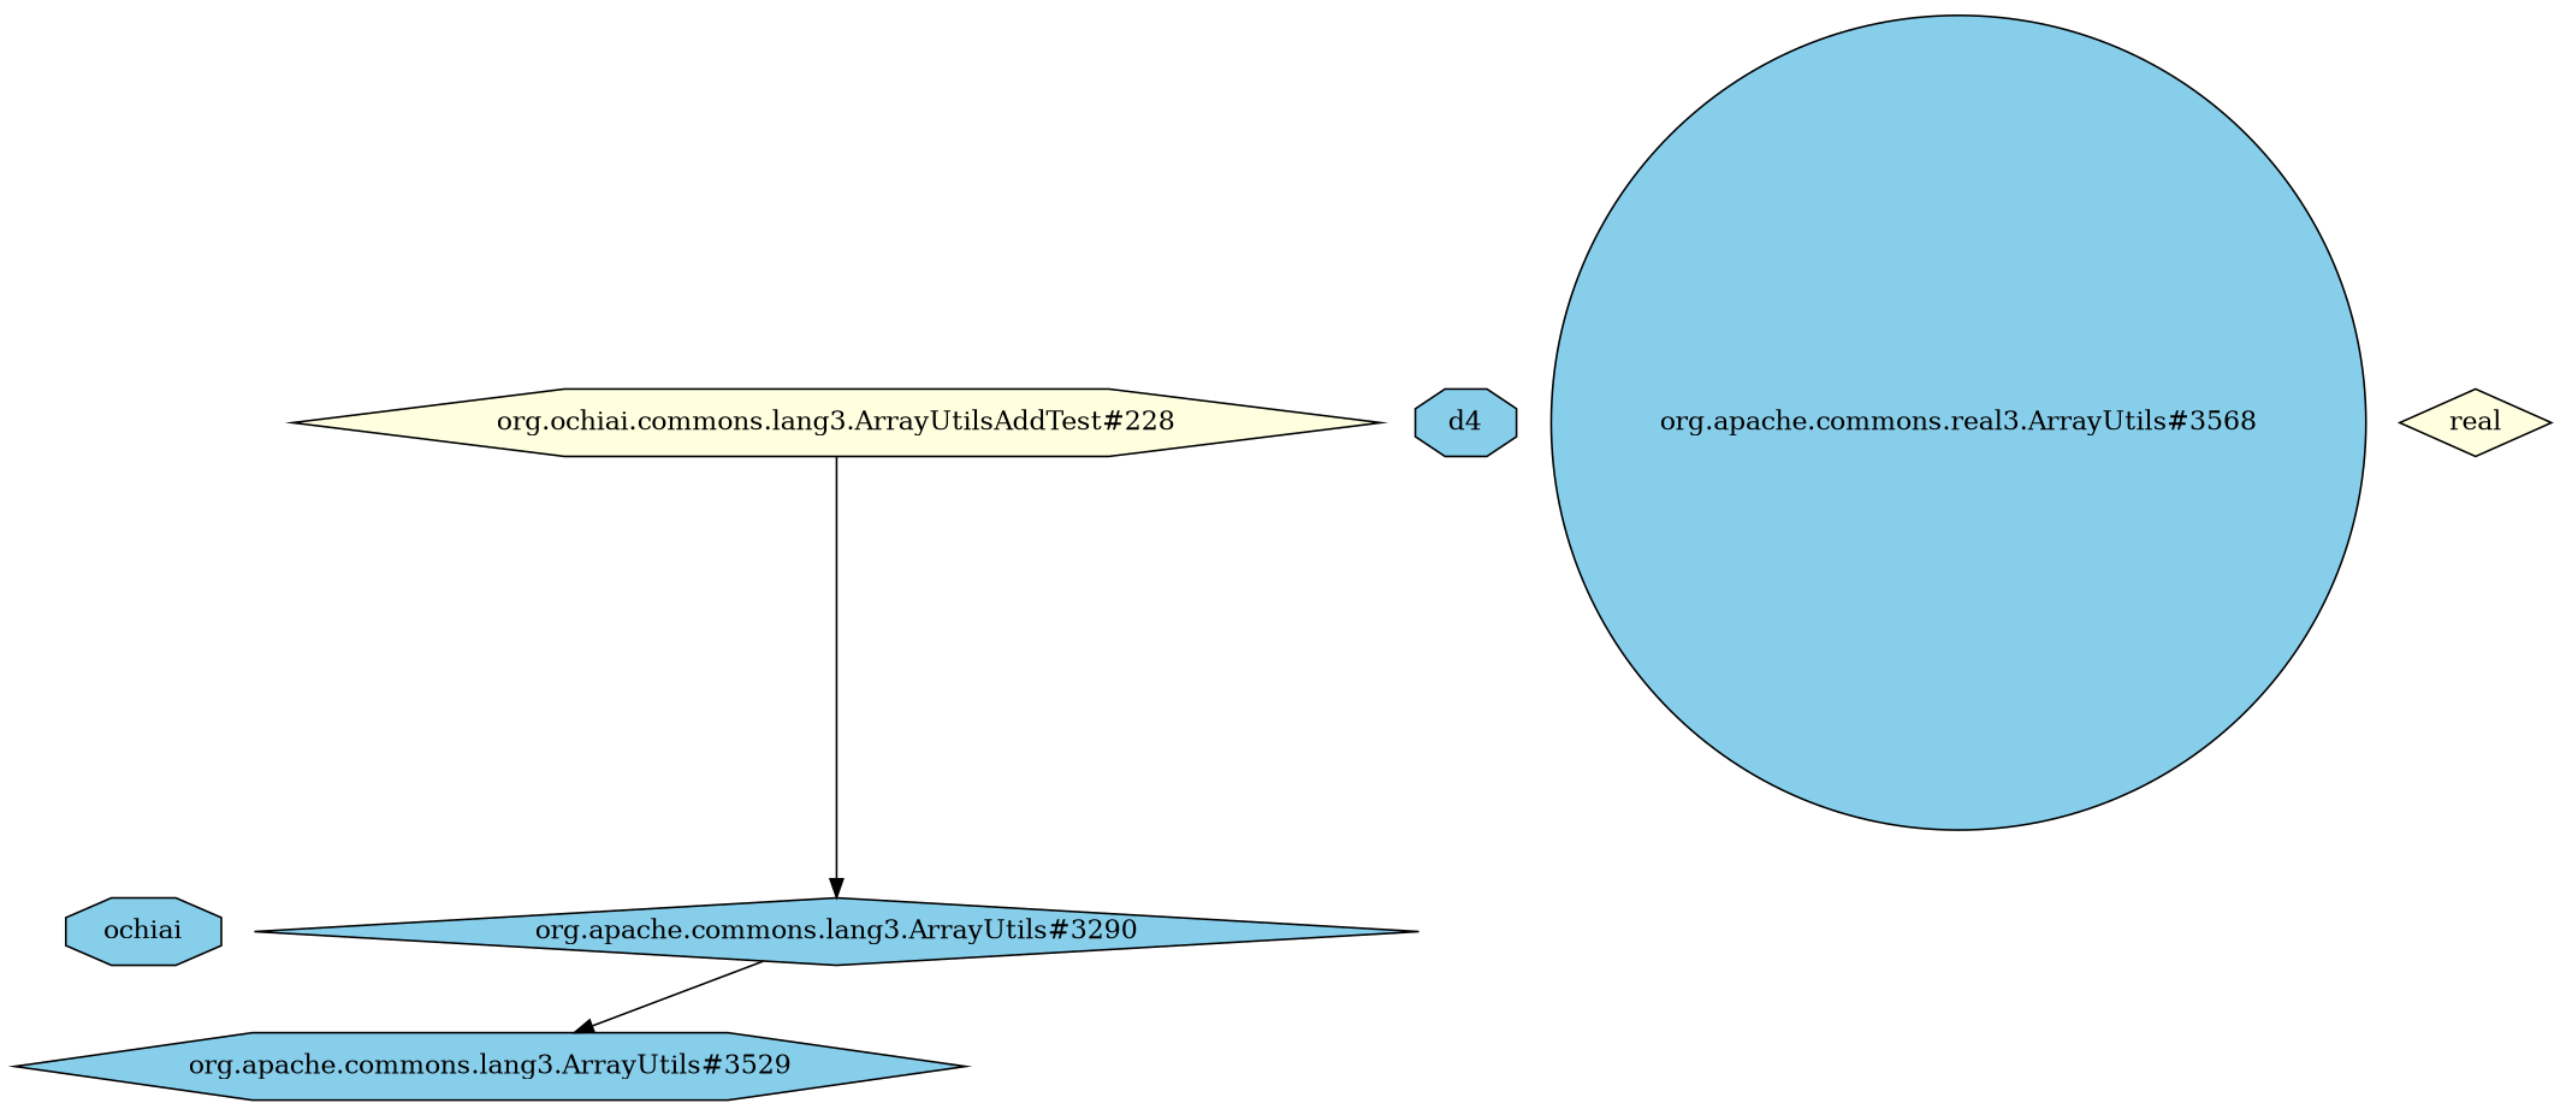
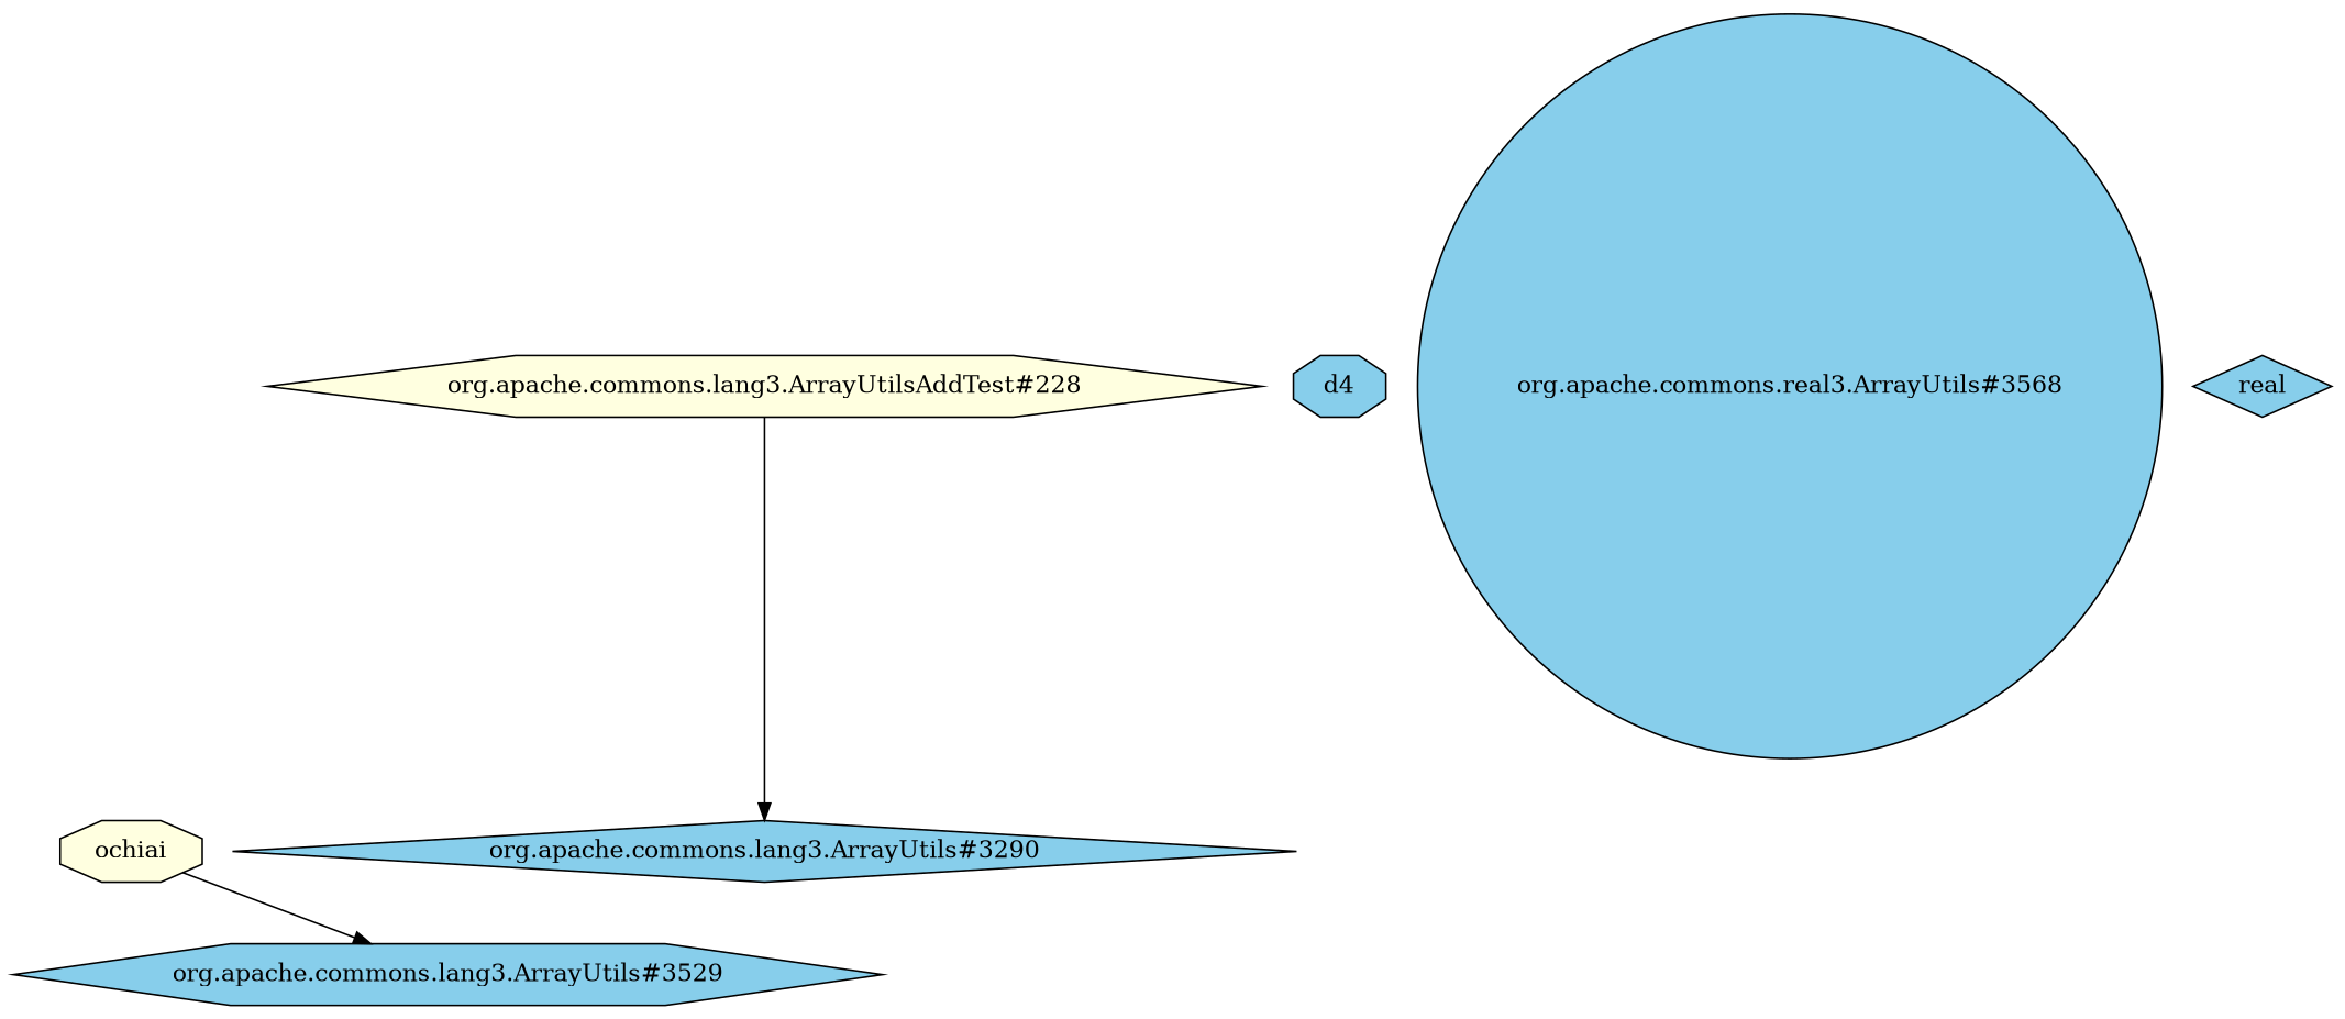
  digraph {
    node [fillcolor=skyblue shape=octagon style="striped,filled"]
-   ochiai
+   ochiai [fillcolor=lightyellow]
    d4
-   "org.apache.commons.lang3.ArrayUtilsAddTest#228" [fillcolor=lightyellow shape=hexagon label="org.ochiai.commons.lang3.ArrayUtilsAddTest#228"]
+   "org.apache.commons.lang3.ArrayUtilsAddTest#228" [fillcolor=lightyellow shape=hexagon]
    "org.apache.commons.lang3.ArrayUtils#3290" [shape=diamond]
    "org.apache.commons.lang3.ArrayUtils#3529" [shape=hexagon style=filled]
    n6 [label="org.apache.commons.real3.ArrayUtils#3568" shape=circle]
-   real [fillcolor=lightyellow shape=diamond]
+   real [shape=diamond]
    "org.apache.commons.lang3.ArrayUtilsAddTest#228" -> "org.apache.commons.lang3.ArrayUtils#3290"
-   "org.apache.commons.lang3.ArrayUtils#3290" -> "org.apache.commons.lang3.ArrayUtils#3529"
+   ochiai -> "org.apache.commons.lang3.ArrayUtils#3529"
  }
